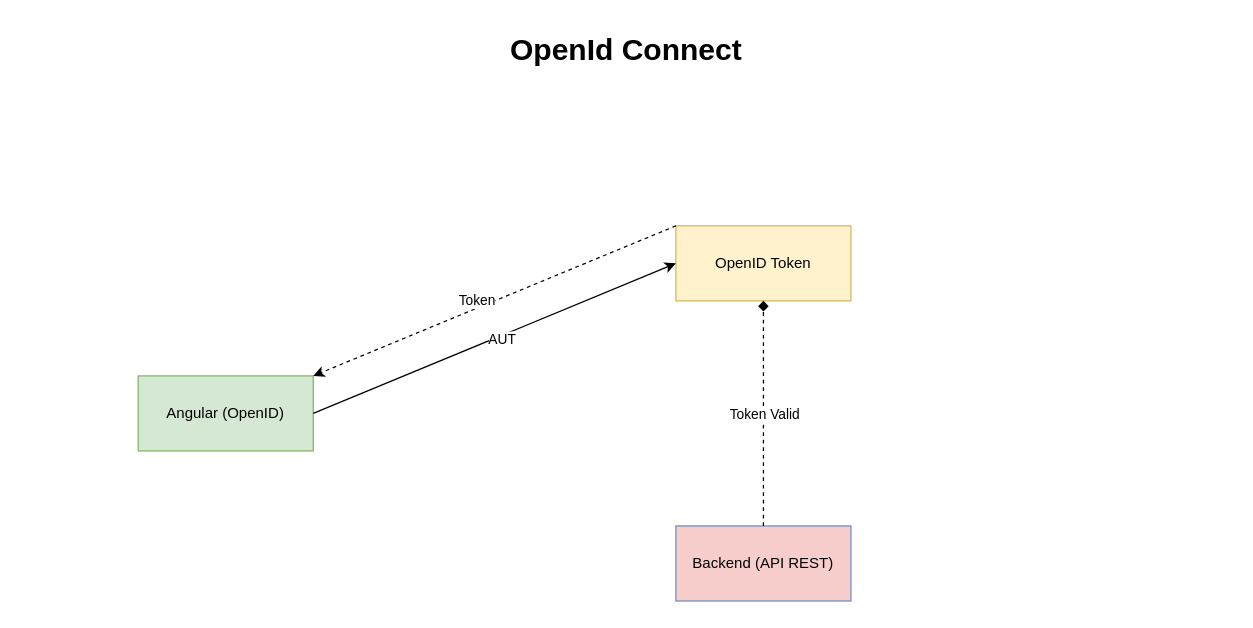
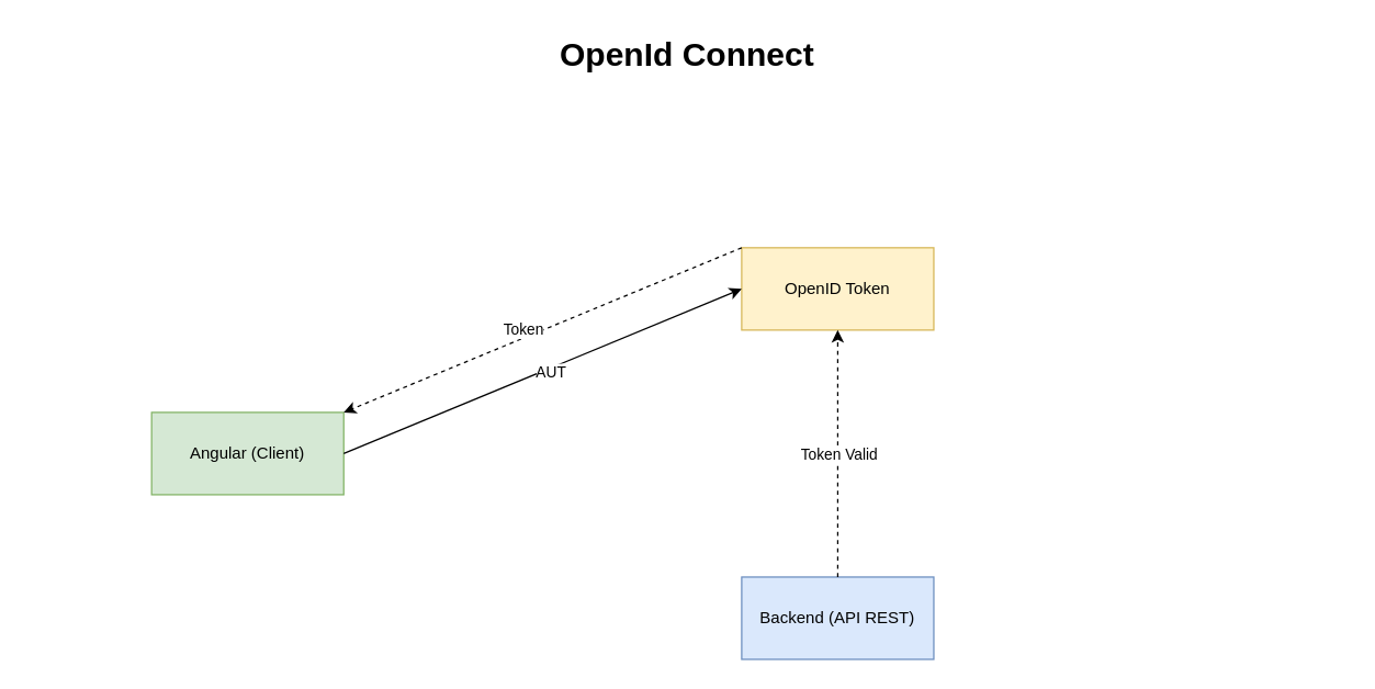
  <mxCell id="0" />
  <mxCell id="1" parent="0" />
- <mxCell id="2" value="Angular (OpenID)" style="rounded=0;whiteSpace=wrap;html=1;fillColor=#d5e8d4;strokeColor=#82b366;" vertex="1" parent="1"><mxGeometry x="110" y="300" width="140" height="60" as="geometry" /></mxCell>
+ <mxCell id="2" value="Angular (Client)" style="rounded=0;whiteSpace=wrap;html=1;fillColor=#d5e8d4;strokeColor=#82b366;" vertex="1" parent="1"><mxGeometry x="110" y="300" width="140" height="60" as="geometry" /></mxCell>
  <mxCell id="3" value="OpenId Connect" style="text;strokeColor=none;fillColor=none;html=1;fontSize=24;fontStyle=1;verticalAlign=middle;align=center;" vertex="1" parent="1"><mxGeometry x="20" y="20" width="960" height="40" as="geometry" /></mxCell>
  <mxCell id="4" value="&lt;span&gt;OpenID Token&lt;/span&gt;" style="rounded=0;whiteSpace=wrap;html=1;fillColor=#fff2cc;strokeColor=#d6b656;" vertex="1" parent="1"><mxGeometry x="540" y="180" width="140" height="60" as="geometry" /></mxCell>
  <mxCell id="5" value="" style="endArrow=classic;html=1;exitX=1;exitY=0.5;exitDx=0;exitDy=0;entryX=0;entryY=0.5;entryDx=0;entryDy=0;" edge="1" parent="1" target="4"><mxGeometry width="50" height="50" relative="1" as="geometry"><mxPoint x="250" y="330" as="sourcePoint" /><mxPoint x="460" y="220" as="targetPoint" /></mxGeometry></mxCell>
  <mxCell id="6" value="AUT" style="edgeLabel;html=1;align=center;verticalAlign=middle;resizable=0;points=[];" vertex="1" connectable="0" parent="5"><mxGeometry x="-0.82" y="-1" relative="1" as="geometry"><mxPoint x="124" y="-50" as="offset" /></mxGeometry></mxCell>
  <mxCell id="7" value="" style="endArrow=classic;html=1;dashed=1;exitX=0;exitY=0;exitDx=0;exitDy=0;entryX=1;entryY=0;entryDx=0;entryDy=0;" edge="1" parent="1" source="4"><mxGeometry width="50" height="50" relative="1" as="geometry"><mxPoint x="460" y="190" as="sourcePoint" /><mxPoint x="250" y="300" as="targetPoint" /></mxGeometry></mxCell>
  <mxCell id="8" value="Token" style="edgeLabel;html=1;align=center;verticalAlign=middle;resizable=0;points=[];" vertex="1" connectable="0" parent="7"><mxGeometry x="-0.152" relative="1" as="geometry"><mxPoint x="-37" y="9" as="offset" /></mxGeometry></mxCell>
- <mxCell id="9" value="&lt;span&gt;Backend (API REST)&lt;/span&gt;" style="rounded=0;whiteSpace=wrap;html=1;fillColor=#f8cecc;strokeColor=#6c8ebf;" vertex="1" parent="1"><mxGeometry x="540" y="420" width="140" height="60" as="geometry" /></mxCell>
- <mxCell id="10" value="" style="endArrow=diamond;html=1;dashed=1;entryX=0.5;entryY=1;entryDx=0;entryDy=0;" edge="1" parent="1" source="9" target="4"><mxGeometry width="50" height="50" relative="1" as="geometry"><mxPoint x="550" y="190" as="sourcePoint" /><mxPoint x="630" y="300" as="targetPoint" /></mxGeometry></mxCell>
+ <mxCell id="9" value="&lt;span&gt;Backend (API REST)&lt;/span&gt;" style="rounded=0;whiteSpace=wrap;html=1;fillColor=#dae8fc;strokeColor=#6c8ebf;" vertex="1" parent="1"><mxGeometry x="540" y="420" width="140" height="60" as="geometry" /></mxCell>
+ <mxCell id="10" value="" style="endArrow=classic;html=1;dashed=1;entryX=0.5;entryY=1;entryDx=0;entryDy=0;" edge="1" parent="1" source="9" target="4"><mxGeometry width="50" height="50" relative="1" as="geometry"><mxPoint x="550" y="190" as="sourcePoint" /><mxPoint x="630" y="300" as="targetPoint" /></mxGeometry></mxCell>
  <mxCell id="11" value="Token Valid" style="edgeLabel;html=1;align=center;verticalAlign=middle;resizable=0;points=[];" vertex="1" connectable="0" parent="10"><mxGeometry x="-0.152" relative="1" as="geometry"><mxPoint y="-14" as="offset" /></mxGeometry></mxCell>
